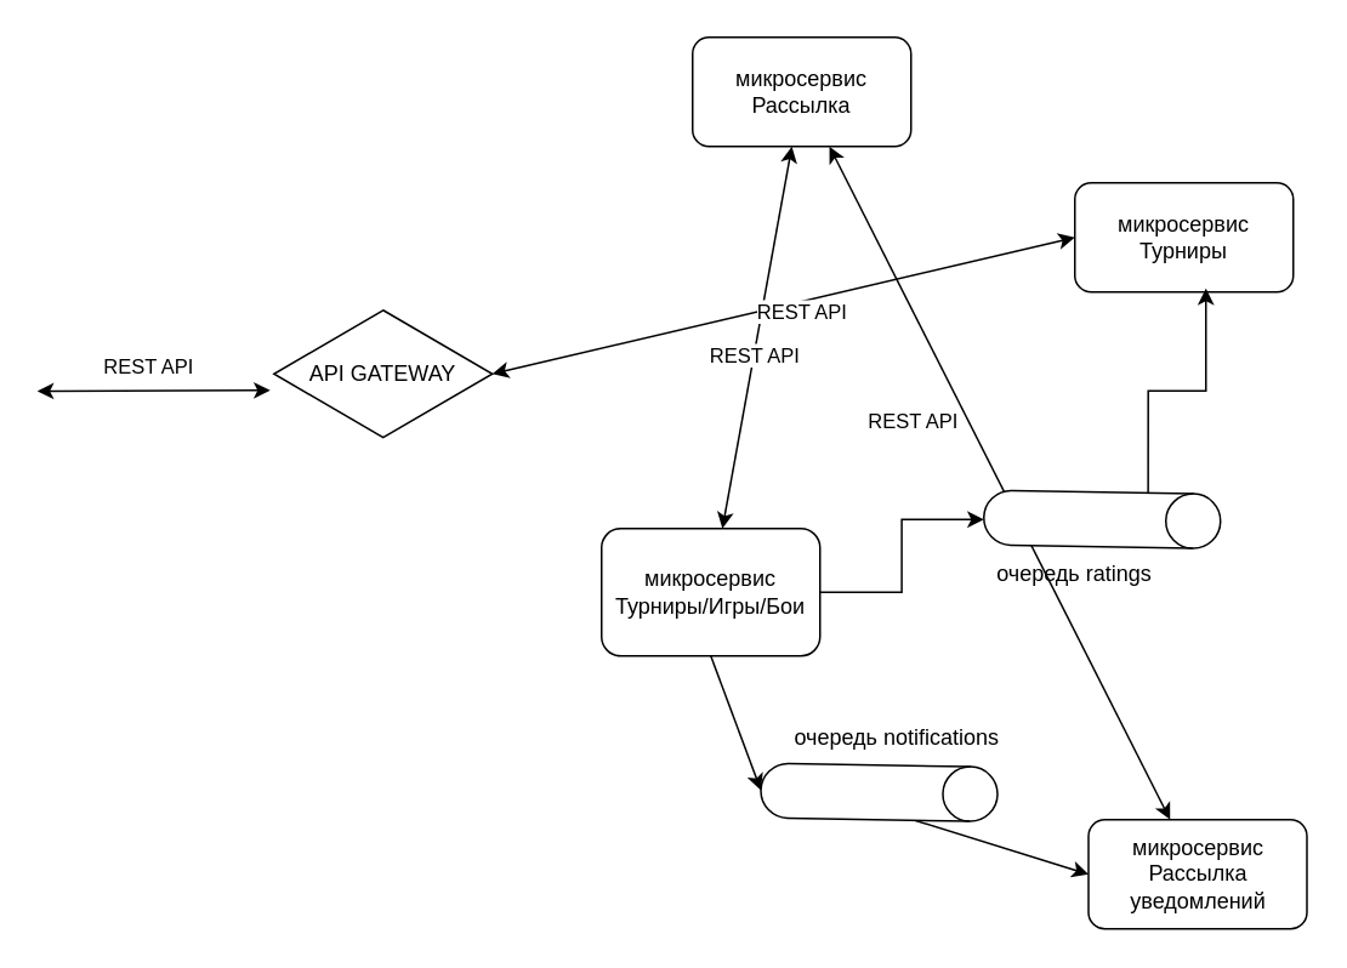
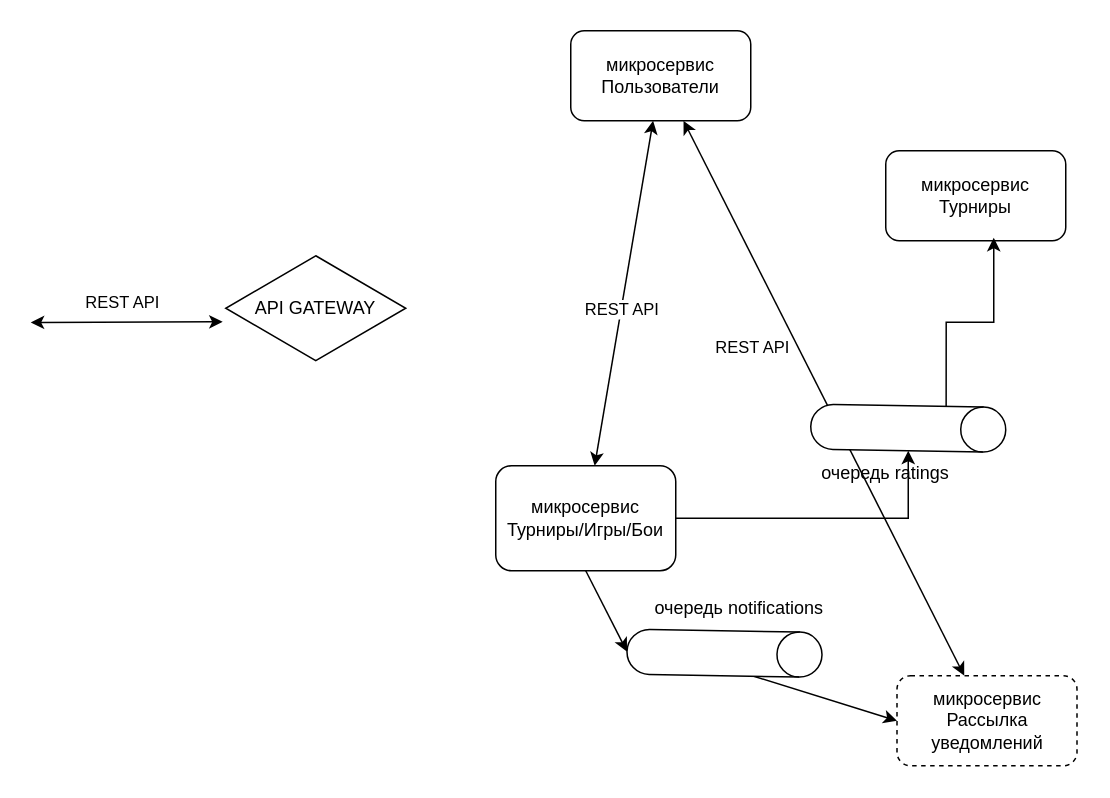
  <mxCell id="0" />
  <mxCell id="1" parent="0" />
  <mxCell id="2" style="edgeStyle=orthogonalEdgeStyle;rounded=0;orthogonalLoop=1;jettySize=auto;html=1;" edge="1" parent="1" source="5" target="11"><mxGeometry relative="1" as="geometry" /></mxCell>
  <mxCell id="3" style="edgeStyle=none;rounded=0;orthogonalLoop=1;jettySize=auto;html=1;startArrow=classic;startFill=1;" edge="1" parent="1" source="5" target="10"><mxGeometry relative="1" as="geometry" /></mxCell>
  <mxCell id="4" value="REST API" style="edgeLabel;html=1;align=center;verticalAlign=middle;resizable=0;points=[];" vertex="1" connectable="0" parent="3"><mxGeometry x="-0.095" relative="1" as="geometry"><mxPoint as="offset" /></mxGeometry></mxCell>
- <mxCell id="5" value="микросервис Турниры/Игры/Бои" style="rounded=1;whiteSpace=wrap;html=1;" parent="1" vertex="1"><mxGeometry x="330" y="290" width="120" height="70" as="geometry" /></mxCell>
+ <mxCell id="5" value="микросервис Турниры/Игры/Бои" style="rounded=1;whiteSpace=wrap;html=1;" parent="1" vertex="1"><mxGeometry x="330" y="310" width="120" height="70" as="geometry" /></mxCell>
  <mxCell id="6" style="edgeStyle=none;rounded=0;orthogonalLoop=1;jettySize=auto;html=1;startArrow=classic;startFill=1;" edge="1" parent="1" source="8" target="10"><mxGeometry relative="1" as="geometry" /></mxCell>
  <mxCell id="7" value="REST API" style="edgeLabel;html=1;align=center;verticalAlign=middle;resizable=0;points=[];" vertex="1" connectable="0" parent="6"><mxGeometry x="0.161" y="-4" relative="1" as="geometry"><mxPoint x="-37" y="-3" as="offset" /></mxGeometry></mxCell>
- <mxCell id="8" value="микросервис Рассылка уведомлений" style="rounded=1;whiteSpace=wrap;html=1;" vertex="1" parent="1"><mxGeometry x="597.5" y="450" width="120" height="60" as="geometry" /></mxCell>
+ <mxCell id="8" value="микросервис Рассылка уведомлений" style="rounded=1;whiteSpace=wrap;html=1;dashed=1;" vertex="1" parent="1"><mxGeometry x="597.5" y="450" width="120" height="60" as="geometry" /></mxCell>
  <mxCell id="9" value="микросервис Турниры" style="rounded=1;whiteSpace=wrap;html=1;" vertex="1" parent="1"><mxGeometry x="590" y="100" width="120" height="60" as="geometry" /></mxCell>
- <mxCell id="10" value="микросервис Рассылка" style="rounded=1;whiteSpace=wrap;html=1;" vertex="1" parent="1"><mxGeometry x="380" y="20" width="120" height="60" as="geometry" /></mxCell>
+ <mxCell id="10" value="микросервис Пользователи" style="rounded=1;whiteSpace=wrap;html=1;" vertex="1" parent="1"><mxGeometry x="380" y="20" width="120" height="60" as="geometry" /></mxCell>
  <mxCell id="11" value="" style="shape=cylinder3;whiteSpace=wrap;html=1;boundedLbl=1;backgroundOutline=1;size=15;rotation=91;" vertex="1" parent="1"><mxGeometry x="590" y="220" width="30" height="130" as="geometry" /></mxCell>
- <mxCell id="12" value="" style="endArrow=classic;html=1;rounded=0;entryX=0;entryY=0.5;entryDx=0;entryDy=0;exitX=1;exitY=0.5;exitDx=0;exitDy=0;startArrow=classic;startFill=1;" edge="1" parent="1" source="16" target="9"><mxGeometry width="50" height="50" relative="1" as="geometry"><mxPoint x="30" y="130" as="sourcePoint" /><mxPoint x="350" y="470" as="targetPoint" /></mxGeometry></mxCell>
- <mxCell id="13" value="REST API" style="edgeLabel;html=1;align=center;verticalAlign=middle;resizable=0;points=[];" vertex="1" connectable="0" parent="12"><mxGeometry x="-0.843" y="-1" relative="1" as="geometry"><mxPoint x="144" y="-30" as="offset" /></mxGeometry></mxCell>
  <mxCell id="14" value="" style="endArrow=classic;html=1;rounded=0;entryX=-0.017;entryY=0.629;entryDx=0;entryDy=0;entryPerimeter=0;startArrow=classic;startFill=1;" edge="1" parent="1" target="16"><mxGeometry width="50" height="50" relative="1" as="geometry"><mxPoint x="20" y="214.5" as="sourcePoint" /><mxPoint x="120" y="215" as="targetPoint" /></mxGeometry></mxCell>
  <mxCell id="15" value="REST API" style="edgeLabel;html=1;align=center;verticalAlign=middle;resizable=0;points=[];" vertex="1" connectable="0" parent="14"><mxGeometry x="-0.359" y="-3" relative="1" as="geometry"><mxPoint x="19" y="-17" as="offset" /></mxGeometry></mxCell>
  <mxCell id="16" value="API GATEWAY" style="rhombus;whiteSpace=wrap;html=1;" vertex="1" parent="1"><mxGeometry x="150" y="170" width="120" height="70" as="geometry" /></mxCell>
  <mxCell id="17" value="" style="endArrow=classic;html=1;rounded=0;entryX=0.5;entryY=1;entryDx=0;entryDy=0;entryPerimeter=0;exitX=0.5;exitY=1;exitDx=0;exitDy=0;" edge="1" parent="1" source="5" target="20"><mxGeometry width="50" height="50" relative="1" as="geometry"><mxPoint x="380" y="520" as="sourcePoint" /><mxPoint x="420" y="480" as="targetPoint" /></mxGeometry></mxCell>
  <mxCell id="18" value="" style="endArrow=classic;html=1;rounded=0;entryX=0;entryY=0.5;entryDx=0;entryDy=0;exitX=0.926;exitY=0.406;exitDx=0;exitDy=0;exitPerimeter=0;" edge="1" parent="1" source="20" target="8"><mxGeometry width="50" height="50" relative="1" as="geometry"><mxPoint x="407.5" y="510" as="sourcePoint" /><mxPoint x="457.5" y="460" as="targetPoint" /></mxGeometry></mxCell>
  <mxCell id="19" style="edgeStyle=orthogonalEdgeStyle;rounded=0;orthogonalLoop=1;jettySize=auto;html=1;exitX=0;exitY=0;exitDx=0;exitDy=40;exitPerimeter=0;entryX=0.6;entryY=0.967;entryDx=0;entryDy=0;entryPerimeter=0;" edge="1" parent="1" source="11" target="9"><mxGeometry relative="1" as="geometry" /></mxCell>
  <mxCell id="20" value="" style="shape=cylinder3;whiteSpace=wrap;html=1;boundedLbl=1;backgroundOutline=1;size=15;rotation=91;" vertex="1" parent="1"><mxGeometry x="467.5" y="370" width="30" height="130" as="geometry" /></mxCell>
  <mxCell id="21" value="очередь&amp;nbsp;ratings" style="text;html=1;align=center;verticalAlign=middle;whiteSpace=wrap;rounded=0;" vertex="1" parent="1"><mxGeometry x="520" y="300" width="140" height="30" as="geometry" /></mxCell>
  <mxCell id="22" value="очередь notifications" style="text;html=1;align=center;verticalAlign=middle;whiteSpace=wrap;rounded=0;" vertex="1" parent="1"><mxGeometry x="420" y="390" width="145" height="30" as="geometry" /></mxCell>
